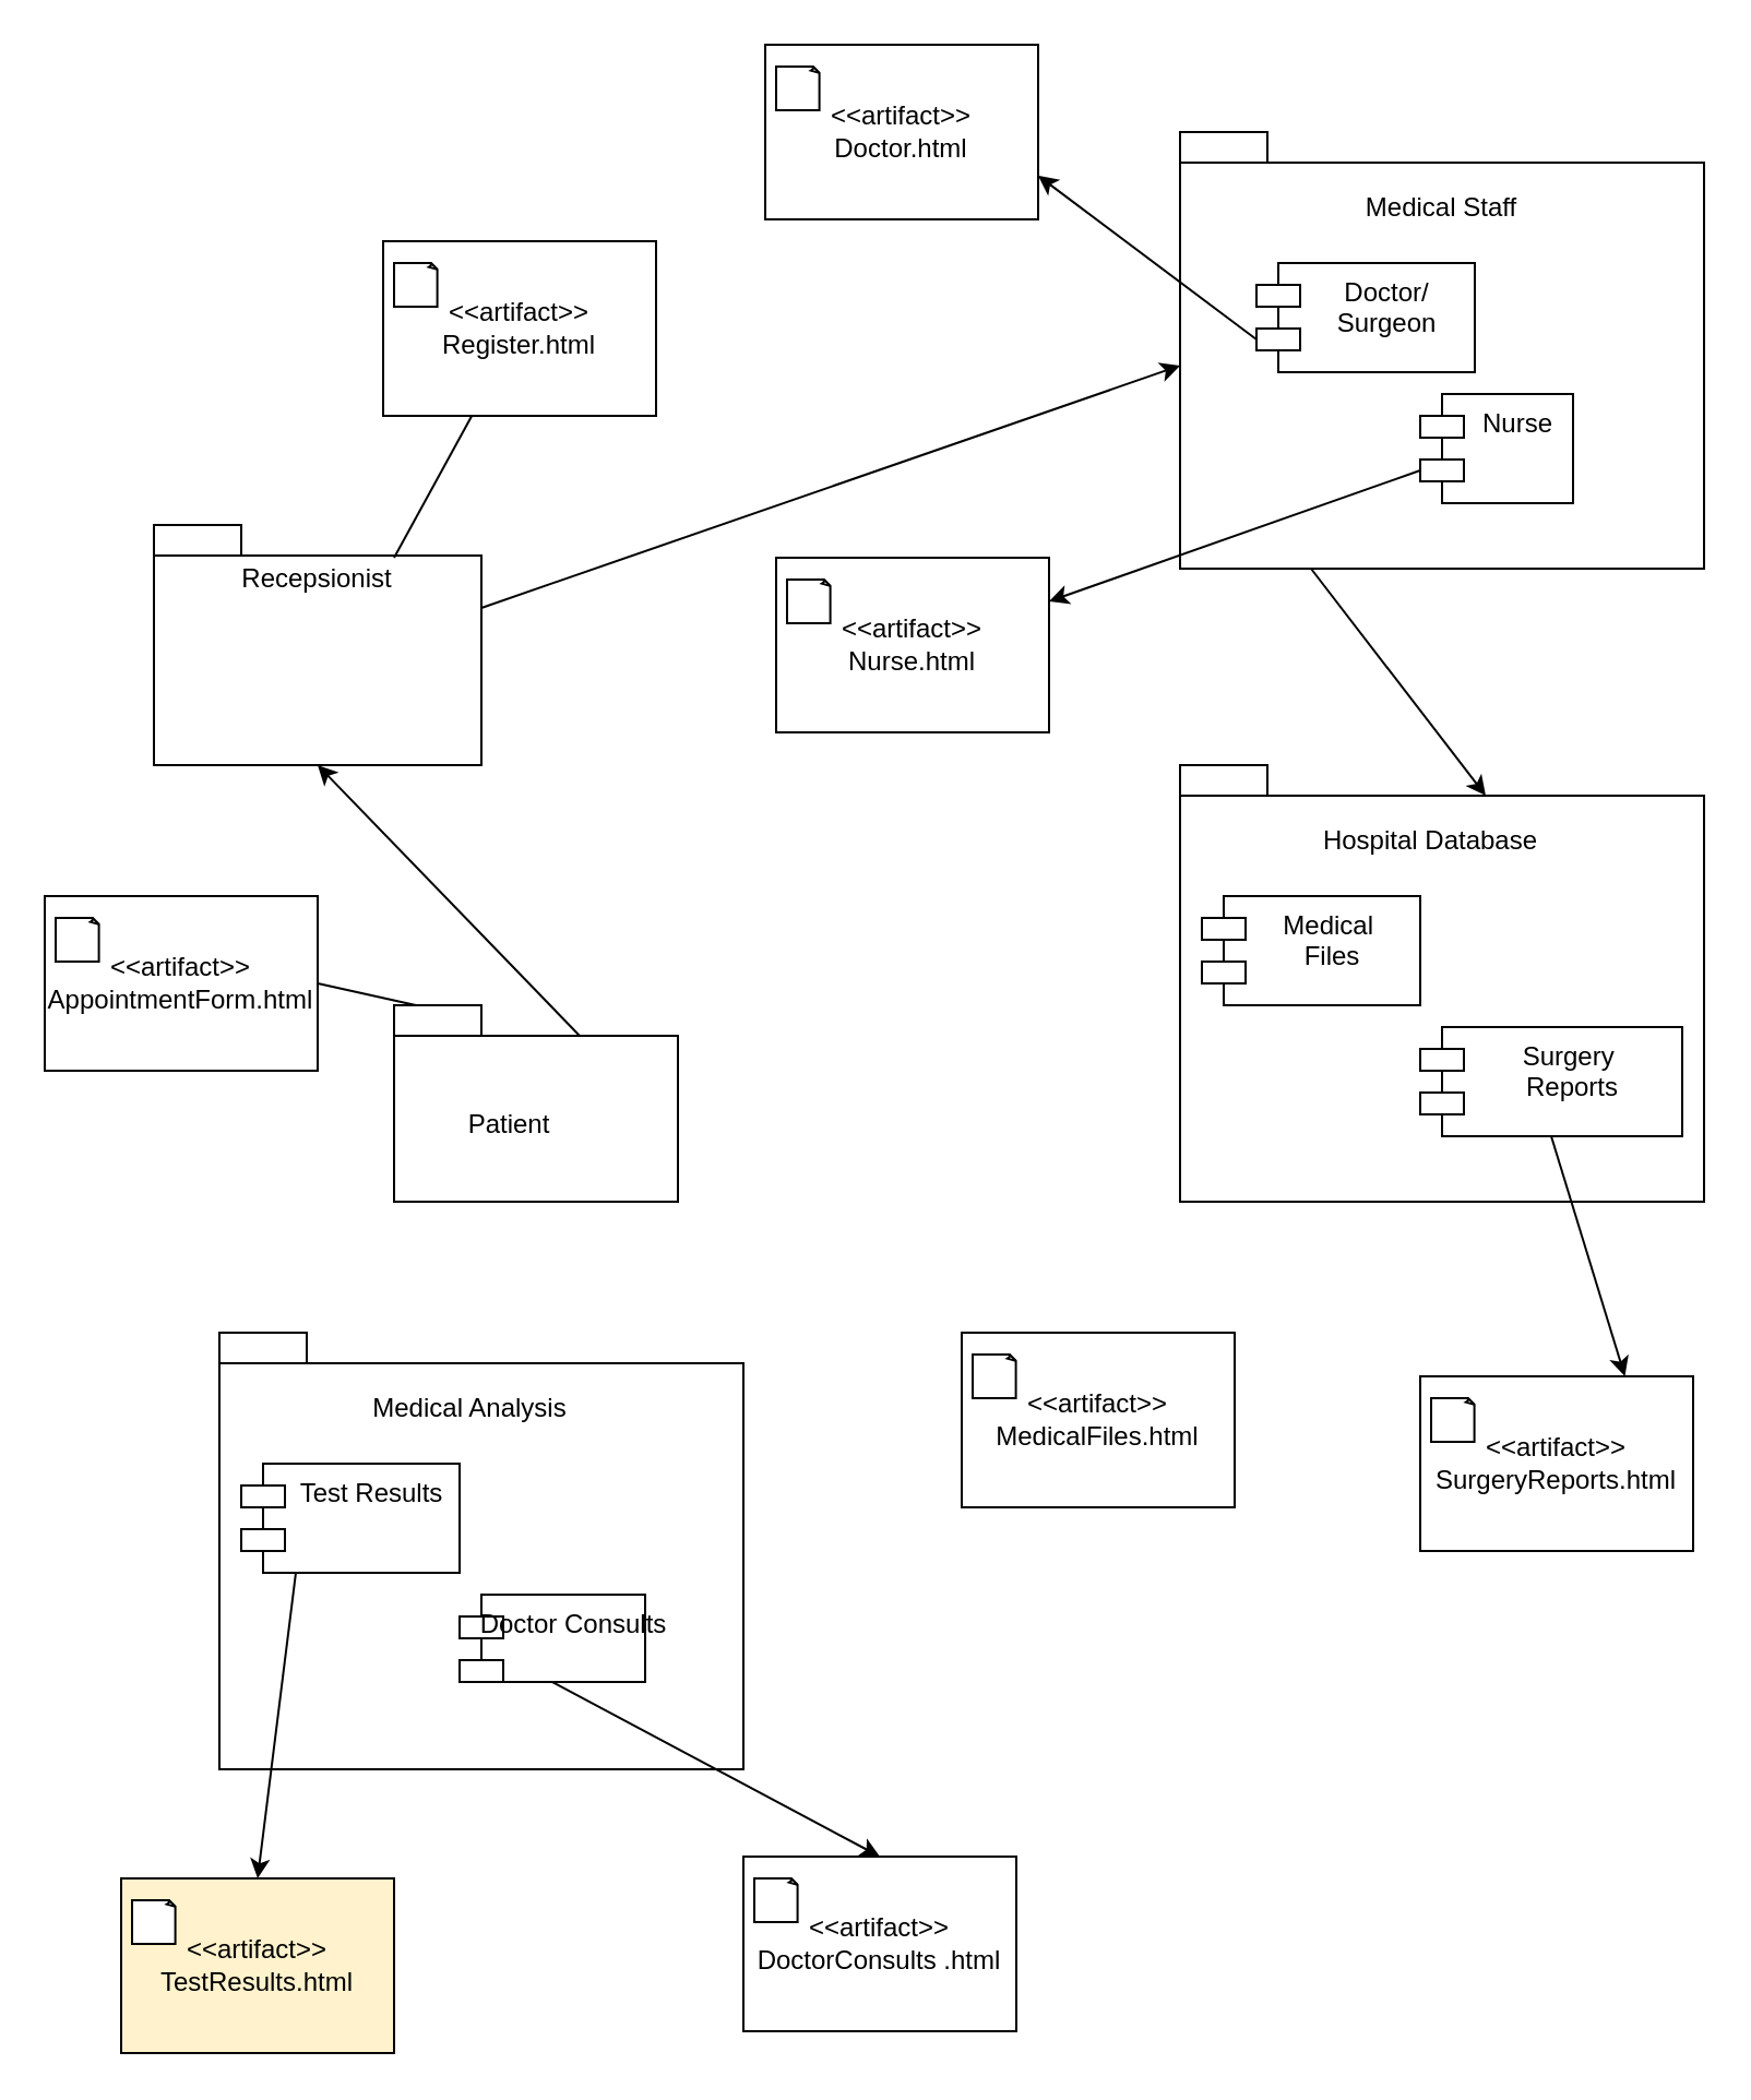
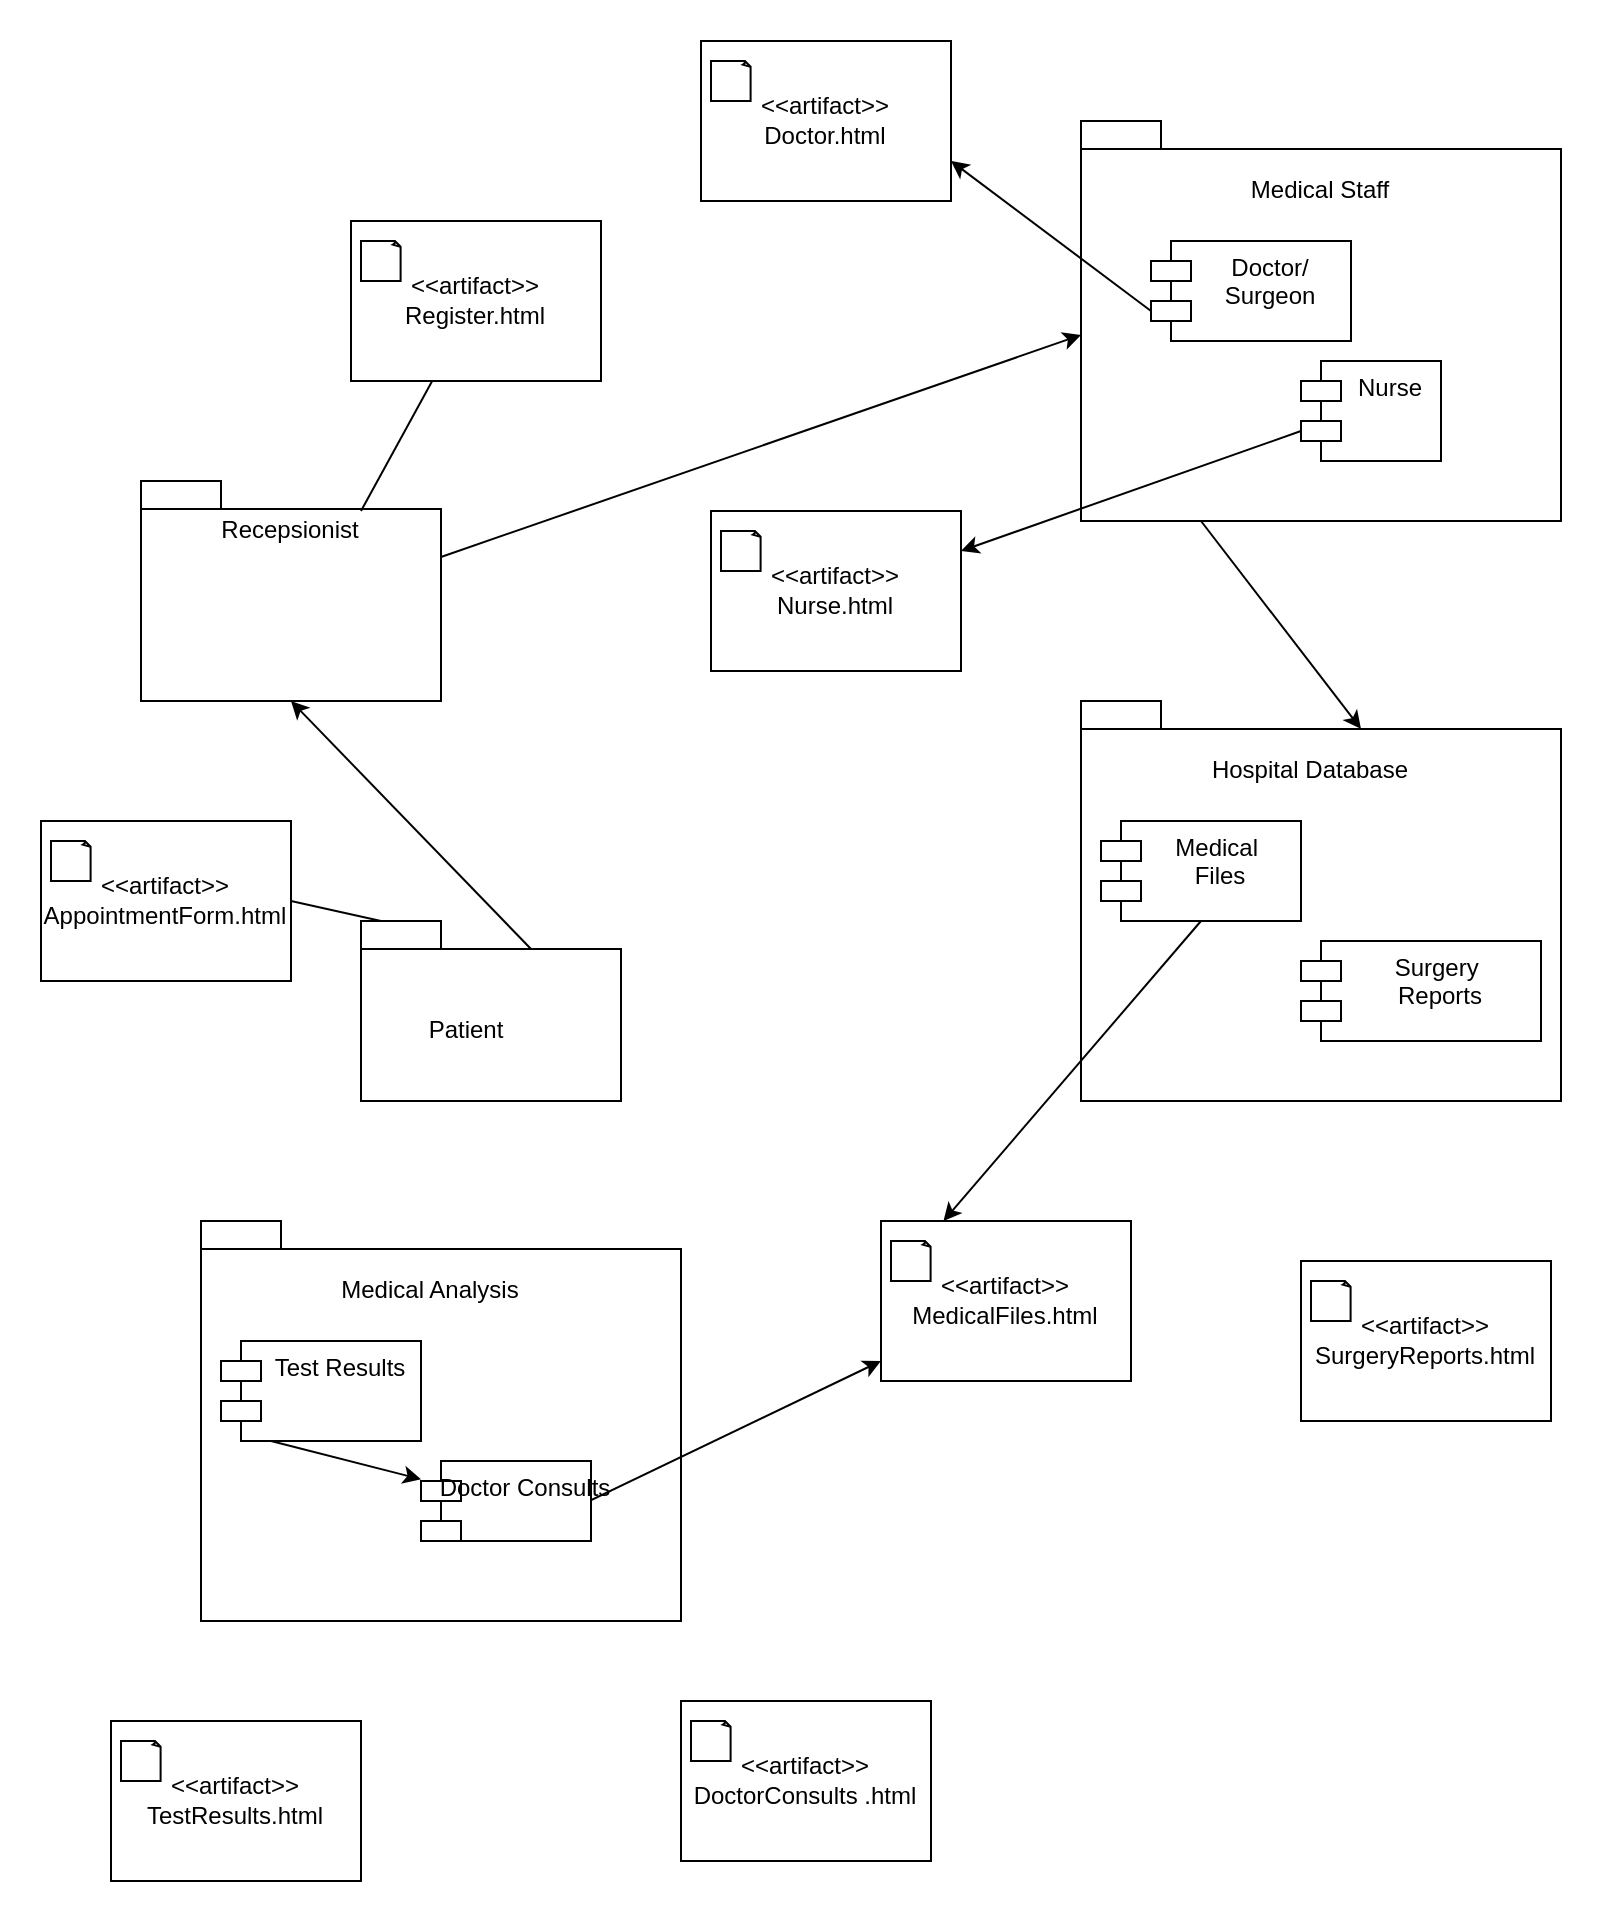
  <mxCell id="0" />
  <mxCell id="1" parent="0" />
  <mxCell id="2" style="edgeStyle=none;rounded=0;orthogonalLoop=1;jettySize=auto;html=1;exitX=0;exitY=0;exitDx=150;exitDy=38;exitPerimeter=0;entryX=0;entryY=0;entryDx=0;entryDy=107;entryPerimeter=0;" edge="1" parent="1" source="3" target="15"><mxGeometry relative="1" as="geometry" /></mxCell>
  <mxCell id="3" value="" style="shape=folder;fontStyle=1;spacingTop=10;tabWidth=40;tabHeight=14;tabPosition=left;html=1;align=left;" vertex="1" parent="1"><mxGeometry x="70" y="240" width="150" height="110" as="geometry" /></mxCell>
  <mxCell id="4" value="Recepsionist" style="text;html=1;strokeColor=none;fillColor=none;align=center;verticalAlign=middle;whiteSpace=wrap;rounded=0;" vertex="1" parent="1"><mxGeometry x="115" width="60" height="30" as="geometry" y="250" /></mxCell>
  <mxCell id="5" value="" style="endArrow=none;html=1;rounded=0;" edge="1" parent="1" target="6"><mxGeometry width="50" height="50" relative="1" as="geometry"><mxPoint x="180" y="255" as="sourcePoint" /><mxPoint x="230" y="205" as="targetPoint" /></mxGeometry></mxCell>
  <mxCell id="6" value="&amp;lt;&amp;lt;artifact&amp;gt;&amp;gt;&lt;br&gt;Register.html" style="rounded=0;whiteSpace=wrap;html=1;" vertex="1" parent="1"><mxGeometry x="175" y="110" width="125" height="80" as="geometry" /></mxCell>
  <mxCell id="7" value="" style="whiteSpace=wrap;html=1;shape=mxgraph.basic.document" vertex="1" parent="1"><mxGeometry x="180" y="120" width="20" height="20" as="geometry" /></mxCell>
  <mxCell id="8" value="" style="shape=folder;fontStyle=1;spacingTop=10;tabWidth=40;tabHeight=14;tabPosition=left;html=1;align=left;" vertex="1" parent="1"><mxGeometry x="180" y="460" width="130" height="90" as="geometry" /></mxCell>
  <mxCell id="9" value="" style="endArrow=classic;html=1;rounded=0;entryX=0.5;entryY=1;entryDx=0;entryDy=0;entryPerimeter=0;exitX=0;exitY=0;exitDx=85;exitDy=14;exitPerimeter=0;" edge="1" parent="1" source="8" target="3"><mxGeometry width="50" height="50" relative="1" as="geometry"><mxPoint x="270" y="470" as="sourcePoint" /><mxPoint x="320" y="420" as="targetPoint" /></mxGeometry></mxCell>
  <mxCell id="10" value="&amp;lt;&amp;lt;artifact&amp;gt;&amp;gt;&lt;br&gt;AppointmentForm.html" style="rounded=0;whiteSpace=wrap;html=1;" vertex="1" parent="1"><mxGeometry x="20" y="410" width="125" height="80" as="geometry" /></mxCell>
  <mxCell id="11" value="" style="whiteSpace=wrap;html=1;shape=mxgraph.basic.document" vertex="1" parent="1"><mxGeometry x="25" y="420" width="20" height="20" as="geometry" /></mxCell>
  <mxCell id="12" value="" style="endArrow=none;html=1;rounded=0;entryX=1;entryY=0.5;entryDx=0;entryDy=0;" edge="1" parent="1" target="10"><mxGeometry width="50" height="50" relative="1" as="geometry"><mxPoint x="190" y="460" as="sourcePoint" /><mxPoint x="240" y="410" as="targetPoint" /></mxGeometry></mxCell>
  <mxCell id="13" value="Patient" style="text;html=1;strokeColor=none;fillColor=none;align=center;verticalAlign=middle;whiteSpace=wrap;rounded=0;" vertex="1" parent="1"><mxGeometry x="202.5" y="500" width="60" height="30" as="geometry" /></mxCell>
  <mxCell id="14" style="edgeStyle=none;rounded=0;orthogonalLoop=1;jettySize=auto;html=1;exitX=0.25;exitY=1;exitDx=0;exitDy=0;exitPerimeter=0;entryX=0;entryY=0;entryDx=140;entryDy=14;entryPerimeter=0;" edge="1" parent="1" source="15" target="25"><mxGeometry relative="1" as="geometry" /></mxCell>
  <mxCell id="15" value="" style="shape=folder;fontStyle=1;spacingTop=10;tabWidth=40;tabHeight=14;tabPosition=left;html=1;align=left;" vertex="1" parent="1"><mxGeometry x="540" y="60" width="240" height="200" as="geometry" /></mxCell>
  <mxCell id="16" value="Medical Staff" style="text;html=1;strokeColor=none;fillColor=none;align=center;verticalAlign=middle;whiteSpace=wrap;rounded=0;" vertex="1" parent="1"><mxGeometry x="620" y="80" width="80" height="30" as="geometry" /></mxCell>
  <mxCell id="17" style="rounded=0;orthogonalLoop=1;jettySize=auto;html=1;exitX=0;exitY=0;exitDx=0;exitDy=35;exitPerimeter=0;entryX=1;entryY=0.75;entryDx=0;entryDy=0;" edge="1" parent="1" source="18" target="21"><mxGeometry relative="1" as="geometry" /></mxCell>
  <mxCell id="18" value="Doctor/&#10;Surgeon" style="shape=module;align=left;spacingLeft=20;align=center;verticalAlign=top;" vertex="1" parent="1"><mxGeometry x="575" y="120" width="100" height="50" as="geometry" /></mxCell>
  <mxCell id="19" style="edgeStyle=none;rounded=0;orthogonalLoop=1;jettySize=auto;html=1;exitX=0;exitY=0;exitDx=0;exitDy=35;exitPerimeter=0;entryX=1;entryY=0.25;entryDx=0;entryDy=0;" edge="1" parent="1" source="20" target="23"><mxGeometry relative="1" as="geometry" /></mxCell>
  <mxCell id="20" value="Nurse" style="shape=module;align=left;spacingLeft=20;align=center;verticalAlign=top;" vertex="1" parent="1"><mxGeometry x="650" y="180" width="70" height="50" as="geometry" /></mxCell>
  <mxCell id="21" value="&amp;lt;&amp;lt;artifact&amp;gt;&amp;gt;&lt;br&gt;Doctor.html" style="rounded=0;whiteSpace=wrap;html=1;" vertex="1" parent="1"><mxGeometry x="350" y="20" width="125" height="80" as="geometry" /></mxCell>
  <mxCell id="22" value="" style="whiteSpace=wrap;html=1;shape=mxgraph.basic.document" vertex="1" parent="1"><mxGeometry x="355" y="30" width="20" height="20" as="geometry" /></mxCell>
  <mxCell id="23" value="&amp;lt;&amp;lt;artifact&amp;gt;&amp;gt;&lt;br&gt;Nurse.html" style="rounded=0;whiteSpace=wrap;html=1;" vertex="1" parent="1"><mxGeometry x="355" y="255" width="125" height="80" as="geometry" /></mxCell>
  <mxCell id="24" value="" style="whiteSpace=wrap;html=1;shape=mxgraph.basic.document" vertex="1" parent="1"><mxGeometry x="360" y="265" width="20" height="20" as="geometry" /></mxCell>
  <mxCell id="25" value="" style="shape=folder;fontStyle=1;spacingTop=10;tabWidth=40;tabHeight=14;tabPosition=left;html=1;align=left;" vertex="1" parent="1"><mxGeometry x="540" y="350" width="240" height="200" as="geometry" /></mxCell>
  <mxCell id="26" value="Hospital Database" style="text;html=1;strokeColor=none;fillColor=none;align=center;verticalAlign=middle;whiteSpace=wrap;rounded=0;" vertex="1" parent="1"><mxGeometry x="600" y="370" width="110" height="30" as="geometry" /></mxCell>
+ <mxCell id="27" style="edgeStyle=none;rounded=0;orthogonalLoop=1;jettySize=auto;html=1;exitX=0.5;exitY=1;exitDx=0;exitDy=0;entryX=0.25;entryY=0;entryDx=0;entryDy=0;" edge="1" parent="1" source="28" target="31"><mxGeometry relative="1" as="geometry" /></mxCell>
  <mxCell id="28" value="Medical &#10;Files" style="shape=module;align=left;spacingLeft=20;align=center;verticalAlign=top;" vertex="1" parent="1"><mxGeometry x="550" y="410" width="100" height="50" as="geometry" /></mxCell>
- <mxCell id="29" style="edgeStyle=none;rounded=0;orthogonalLoop=1;jettySize=auto;html=1;exitX=0.5;exitY=1;exitDx=0;exitDy=0;entryX=0.75;entryY=0;entryDx=0;entryDy=0;" edge="1" parent="1" source="30" target="33"><mxGeometry relative="1" as="geometry" /></mxCell>
  <mxCell id="30" value="Surgery &#10;Reports" style="shape=module;align=left;spacingLeft=20;align=center;verticalAlign=top;" vertex="1" parent="1"><mxGeometry x="650" y="470" width="120" height="50" as="geometry" /></mxCell>
  <mxCell id="31" value="&amp;lt;&amp;lt;artifact&amp;gt;&amp;gt;&lt;br&gt;MedicalFiles.html" style="rounded=0;whiteSpace=wrap;html=1;" vertex="1" parent="1"><mxGeometry x="440" y="610" width="125" height="80" as="geometry" /></mxCell>
  <mxCell id="32" value="" style="whiteSpace=wrap;html=1;shape=mxgraph.basic.document" vertex="1" parent="1"><mxGeometry x="445" y="620" width="20" height="20" as="geometry" /></mxCell>
  <mxCell id="33" value="&amp;lt;&amp;lt;artifact&amp;gt;&amp;gt;&lt;br&gt;SurgeryReports.html" style="rounded=0;whiteSpace=wrap;html=1;" vertex="1" parent="1"><mxGeometry x="650" y="630" width="125" height="80" as="geometry" /></mxCell>
  <mxCell id="34" value="" style="whiteSpace=wrap;html=1;shape=mxgraph.basic.document" vertex="1" parent="1"><mxGeometry x="655" y="640" width="20" height="20" as="geometry" /></mxCell>
  <mxCell id="35" value="" style="shape=folder;fontStyle=1;spacingTop=10;tabWidth=40;tabHeight=14;tabPosition=left;html=1;align=left;" vertex="1" parent="1"><mxGeometry x="100" y="610" width="240" height="200" as="geometry" /></mxCell>
  <mxCell id="36" value="Medical Analysis" style="text;html=1;strokeColor=none;fillColor=none;align=center;verticalAlign=middle;whiteSpace=wrap;rounded=0;" vertex="1" parent="1"><mxGeometry x="160" y="630" width="110" height="30" as="geometry" /></mxCell>
- <mxCell id="37" style="edgeStyle=none;rounded=0;orthogonalLoop=1;jettySize=auto;html=1;exitX=0.25;exitY=1;exitDx=0;exitDy=0;entryX=0.5;entryY=0;entryDx=0;entryDy=0;" edge="1" parent="1" source="38" target="43"><mxGeometry relative="1" as="geometry" /></mxCell>
+ <mxCell id="37" style="edgeStyle=none;rounded=0;orthogonalLoop=1;jettySize=auto;html=1;exitX=0.25;exitY=1;exitDx=0;exitDy=0;" edge="1" parent="1" source="38" target="40"><mxGeometry relative="1" as="geometry" /></mxCell>
  <mxCell id="38" value="Test Results" style="shape=module;align=left;spacingLeft=20;align=center;verticalAlign=top;" vertex="1" parent="1"><mxGeometry x="110" y="670" width="100" height="50" as="geometry" /></mxCell>
- <mxCell id="39" style="edgeStyle=none;rounded=0;orthogonalLoop=1;jettySize=auto;html=1;exitX=0.5;exitY=1;exitDx=0;exitDy=0;entryX=0.5;entryY=0;entryDx=0;entryDy=0;" edge="1" parent="1" source="40" target="41"><mxGeometry relative="1" as="geometry" /></mxCell>
+ <mxCell id="39" style="edgeStyle=none;rounded=0;orthogonalLoop=1;jettySize=auto;html=1;exitX=0.5;exitY=1;exitDx=0;exitDy=0;" edge="1" parent="1" source="40" target="31"><mxGeometry relative="1" as="geometry" /></mxCell>
  <mxCell id="40" value="Doctor Consults" style="shape=module;align=left;spacingLeft=20;align=center;verticalAlign=top;" vertex="1" parent="1"><mxGeometry x="210" y="730" width="85" height="40" as="geometry" /></mxCell>
  <mxCell id="41" value="&amp;lt;&amp;lt;artifact&amp;gt;&amp;gt;&lt;br&gt;DoctorConsults .html" style="rounded=0;whiteSpace=wrap;html=1;" vertex="1" parent="1"><mxGeometry x="340" y="850" width="125" height="80" as="geometry" /></mxCell>
  <mxCell id="42" value="" style="whiteSpace=wrap;html=1;shape=mxgraph.basic.document" vertex="1" parent="1"><mxGeometry x="345" y="860" width="20" height="20" as="geometry" /></mxCell>
- <mxCell id="43" value="&amp;lt;&amp;lt;artifact&amp;gt;&amp;gt;&lt;br&gt;TestResults.html" style="rounded=0;whiteSpace=wrap;html=1;fillColor=#fff2cc;" vertex="1" parent="1"><mxGeometry x="55" y="860" width="125" height="80" as="geometry" /></mxCell>
+ <mxCell id="43" value="&amp;lt;&amp;lt;artifact&amp;gt;&amp;gt;&lt;br&gt;TestResults.html" style="rounded=0;whiteSpace=wrap;html=1;" vertex="1" parent="1"><mxGeometry x="55" y="860" width="125" height="80" as="geometry" /></mxCell>
  <mxCell id="44" value="" style="whiteSpace=wrap;html=1;shape=mxgraph.basic.document" vertex="1" parent="1"><mxGeometry x="60" y="870" width="20" height="20" as="geometry" /></mxCell>
